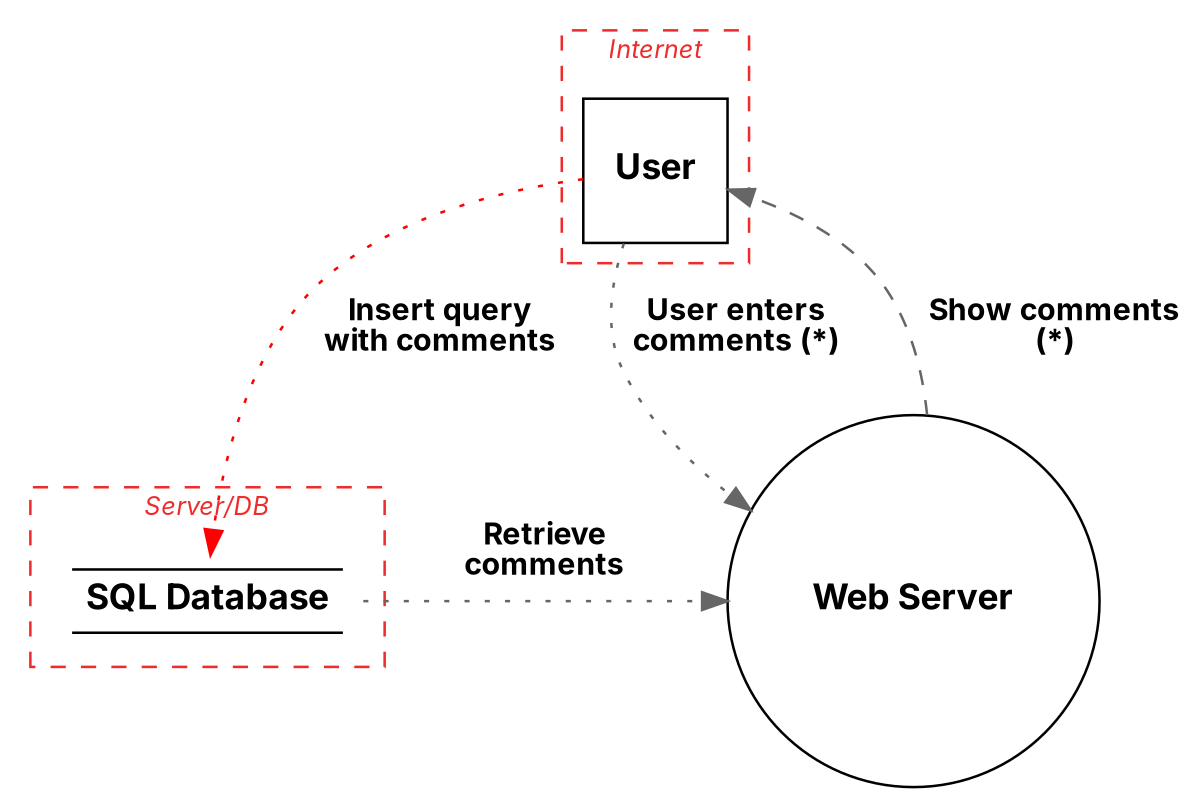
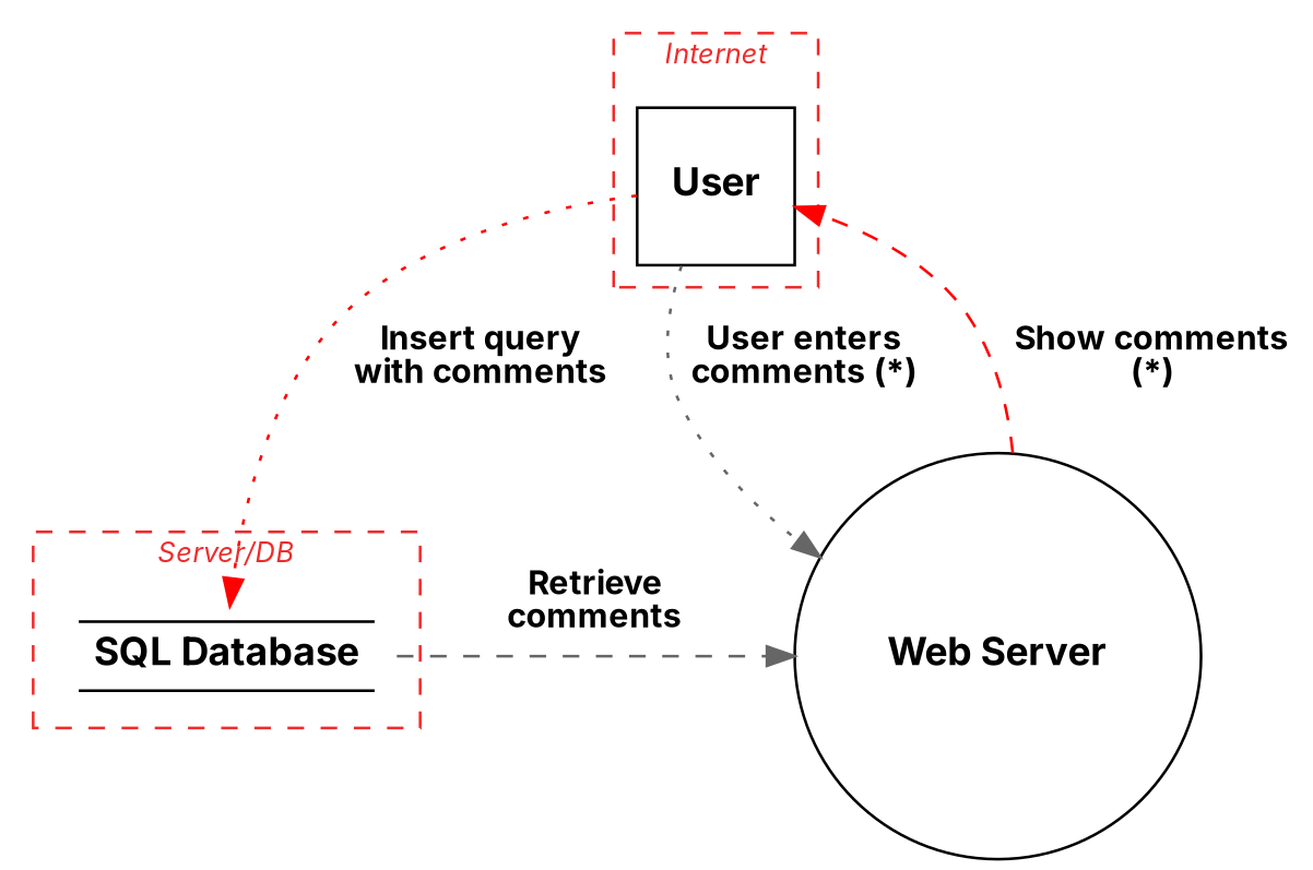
  digraph {
    fontname=Inter
    fontsize=20
    labelloc=t
    nodesep=1
    node [color=black fontcolor=black fontname=Inter fontsize=14 rankdir=lr]
    edge [arrowtail=onormal color=red dir=forward fontcolor=black fontname=Inter fontsize=12 shape=none style=dotted]
    n1 [label=<<table border="0" cellborder="0" cellpadding="2"><tr><td><b>User</b></td></tr></table>> shape=square]
    n2 [label=<<table sides="TB" cellborder="0" cellpadding="2"><tr><td><b>SQL Database</b></td></tr></table>> shape=none]
    n3 [label=<<table border="0" cellborder="0" cellpadding="2"><tr><td><b>Web Server</b></td></tr></table>> shape=circle]
    subgraph cluster_1 {
      color=firebrick2
      fontcolor=firebrick2
      fontsize=10
      label=<<i>Internet</i>>
      style=dashed
      n1
    }
    subgraph cluster_2 {
      color=firebrick2
      fontcolor=firebrick2
      fontsize=10
      label=<<i>Server/DB</i>>
      style=dashed
      n2
    }
    n1 -> n2 [label=<<table border="0" cellborder="0" cellpadding="2"><tr><td><b>Insert query<br/>with comments</b></td></tr></table>>]
    n1 -> n3 [color=gray40 label=<<table border="0" cellborder="0" cellpadding="2"><tr><td><b>User enters<br/>comments (*)</b></td></tr></table>>]
-   n2 -> n3 [color=gray40 label=<<table border="0" cellborder="0" cellpadding="2"><tr><td><b>Retrieve<br/>comments</b></td></tr></table>>]
-   n3 -> n1 [color=gray40 label=<<table border="0" cellborder="0" cellpadding="2"><tr><td><b>Show comments<br/>(*)</b></td></tr></table>> style=dashed]
+   n2 -> n3 [color=gray40 label=<<table border="0" cellborder="0" cellpadding="2"><tr><td><b>Retrieve<br/>comments</b></td></tr></table>> style=dashed]
+   n3 -> n1 [label=<<table border="0" cellborder="0" cellpadding="2"><tr><td><b>Show comments<br/>(*)</b></td></tr></table>> style=dashed]
  }
